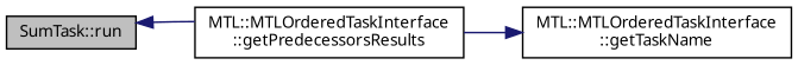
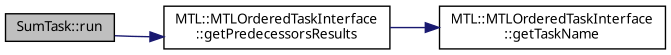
  digraph {
    fontname="Noto Sans"
    rankdir=LR
    node [color=black fillcolor=white fontname="Noto Sans" fontsize=10 shape=record style=filled]
    edge [color=midnightblue fontname="Noto Sans" fontsize=10 labelfontname=Helvetica labelfontsize=10 style=solid]
    n1 [fillcolor=grey75 fontcolor=black height=0.2 label="SumTask::run" width=0.4]
    n2 [height=0.2 label="MTL::MTLOrderedTaskInterface\l::getPredecessorsResults" width=0.4]
    n3 [height=0.2 label="MTL::MTLOrderedTaskInterface\l::getTaskName" width=0.4]
-   n2 -> n1
+   n1 -> n2
    n2 -> n3
  }
